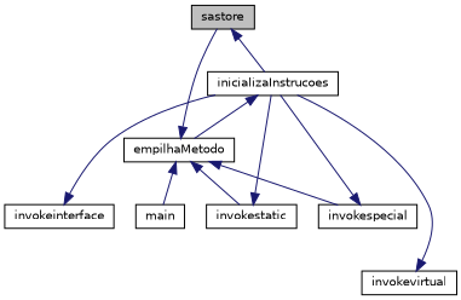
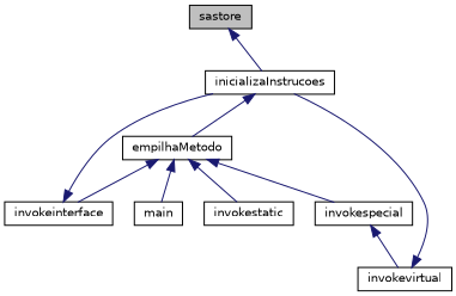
  digraph {
    rankdir=TB
    node [color=black fillcolor=white fontname=Helvetica fontsize=10 shape=record style=filled]
    edge [color=midnightblue dir=back fontname=Helvetica fontsize=10 labelfontname=Helvetica labelfontsize=10 style=solid]
    n1 [fillcolor=grey75 fontcolor=black height=0.2 label=sastore width=0.4]
    n2 [height=0.2 label=inicializaInstrucoes width=0.4]
    n3 [height=0.2 label=empilhaMetodo width=0.4]
    n4 [height=0.2 label=invokespecial width=0.4]
    n5 [height=0.2 label=invokestatic width=0.4]
    n6 [height=0.2 label=invokeinterface width=0.4]
    n7 [height=0.2 label=main width=0.4]
    n8 [height=0.2 label=invokevirtual width=0.4]
    n1 -> n2
    n2 -> n3
    n3 -> n4
    n3 -> n5
-   n3 -> n1
+   n3 -> n6
    n3 -> n7
-   n4 -> n2
-   n5 -> n2
+   n4 -> n8
    n6 -> n2
    n8 -> n2
  }
